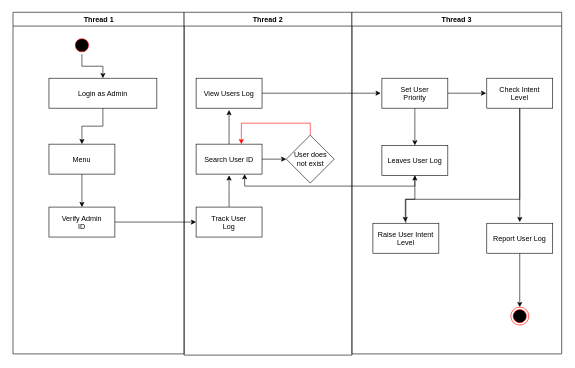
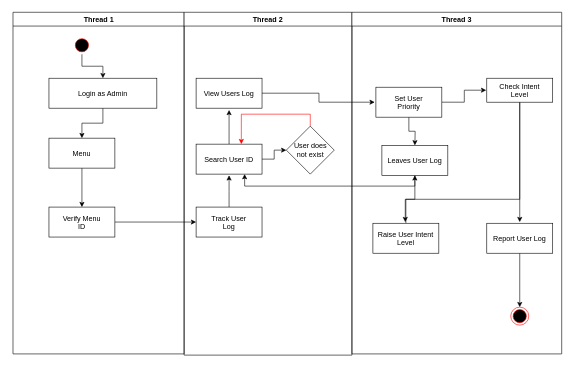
  <mxCell id="0" />
  <mxCell id="1" parent="0" />
  <mxCell id="2" style="edgeStyle=orthogonalEdgeStyle;rounded=0;orthogonalLoop=1;jettySize=auto;html=1;entryX=0.736;entryY=1;entryDx=0;entryDy=0;entryPerimeter=0;" parent="1" source="32" target="17" edge="1"><mxGeometry relative="1" as="geometry"><Array as="points"><mxPoint x="691" y="310" /><mxPoint x="407" y="310" /></Array></mxGeometry></mxCell>
  <mxCell id="3" value="" style="edgeStyle=orthogonalEdgeStyle;rounded=0;orthogonalLoop=1;jettySize=auto;html=1;entryX=-0.018;entryY=0.5;entryDx=0;entryDy=0;entryPerimeter=0;" parent="1" source="14" target="28" edge="1"><mxGeometry relative="1" as="geometry"><mxPoint x="646" y="155" as="targetPoint" /></mxGeometry></mxCell>
  <mxCell id="4" style="edgeStyle=orthogonalEdgeStyle;rounded=0;orthogonalLoop=1;jettySize=auto;html=1;" parent="1" source="12" target="19" edge="1"><mxGeometry relative="1" as="geometry" /></mxCell>
  <mxCell id="5" value="Thread 1" style="swimlane;whiteSpace=wrap" parent="1" vertex="1"><mxGeometry x="20.5" y="20" width="285.5" height="570" as="geometry" /></mxCell>
  <mxCell id="6" value="" style="edgeStyle=orthogonalEdgeStyle;rounded=0;orthogonalLoop=1;jettySize=auto;html=1;" parent="5" source="7" target="9" edge="1"><mxGeometry relative="1" as="geometry" /></mxCell>
  <mxCell id="7" value="" style="ellipse;shape=startState;fillColor=#000000;strokeColor=#ff0000;" parent="5" vertex="1"><mxGeometry x="100" y="40" width="30" height="30" as="geometry" /></mxCell>
  <mxCell id="8" value="" style="edgeStyle=orthogonalEdgeStyle;rounded=0;orthogonalLoop=1;jettySize=auto;html=1;" parent="5" source="9" target="11" edge="1"><mxGeometry relative="1" as="geometry" /></mxCell>
  <mxCell id="9" value="Login as Admin" style="" parent="5" vertex="1"><mxGeometry x="60" y="110" width="180" height="50" as="geometry" /></mxCell>
  <mxCell id="10" value="" style="edgeStyle=orthogonalEdgeStyle;rounded=0;orthogonalLoop=1;jettySize=auto;html=1;" parent="5" source="11" target="12" edge="1"><mxGeometry relative="1" as="geometry" /></mxCell>
- <mxCell id="11" value="Menu" style="" parent="5" vertex="1"><mxGeometry x="60" y="220" width="110" height="50" as="geometry" /></mxCell>
- <mxCell id="12" value="Verify Admin &#10;ID" style="" parent="5" vertex="1"><mxGeometry x="60" y="325" width="110" height="50" as="geometry" /></mxCell>
+ <mxCell id="11" value="Menu" style="" parent="5" vertex="1"><mxGeometry x="60" y="210" width="110" height="50" as="geometry" /></mxCell>
+ <mxCell id="12" value="Verify Menu &#10;ID" style="" parent="5" vertex="1"><mxGeometry x="60" y="325" width="110" height="50" as="geometry" /></mxCell>
  <mxCell id="13" value="Thread 2" style="swimlane;whiteSpace=wrap" parent="1" vertex="1"><mxGeometry x="306" y="20" width="280" height="572" as="geometry" /></mxCell>
  <mxCell id="14" value="View Users Log" style="" parent="13" vertex="1"><mxGeometry x="20" y="110" width="110" height="50" as="geometry" /></mxCell>
  <mxCell id="15" value="" style="edgeStyle=orthogonalEdgeStyle;rounded=0;orthogonalLoop=1;jettySize=auto;html=1;" parent="13" source="17" target="21" edge="1"><mxGeometry relative="1" as="geometry" /></mxCell>
  <mxCell id="16" style="edgeStyle=orthogonalEdgeStyle;rounded=0;orthogonalLoop=1;jettySize=auto;html=1;entryX=0.5;entryY=1.06;entryDx=0;entryDy=0;entryPerimeter=0;" parent="13" source="17" target="14" edge="1"><mxGeometry relative="1" as="geometry" /></mxCell>
  <mxCell id="17" value="Search User ID" style="" parent="13" vertex="1"><mxGeometry x="20" y="220" width="110" height="50" as="geometry" /></mxCell>
  <mxCell id="18" value="" style="edgeStyle=orthogonalEdgeStyle;rounded=0;orthogonalLoop=1;jettySize=auto;html=1;" parent="13" source="19" edge="1"><mxGeometry relative="1" as="geometry"><mxPoint x="75" y="272" as="targetPoint" /></mxGeometry></mxCell>
  <mxCell id="19" value="Track User &#10;Log" style="" parent="13" vertex="1"><mxGeometry x="20" y="325" width="110" height="50" as="geometry" /></mxCell>
  <mxCell id="20" style="edgeStyle=orthogonalEdgeStyle;rounded=0;orthogonalLoop=1;jettySize=auto;html=1;exitX=0.5;exitY=0;exitDx=0;exitDy=0;entryX=0.686;entryY=0;entryDx=0;entryDy=0;entryPerimeter=0;strokeColor=#FF0000;" parent="13" source="21" target="17" edge="1"><mxGeometry relative="1" as="geometry" /></mxCell>
- <mxCell id="21" value="&lt;div&gt;User does&lt;/div&gt;&lt;div&gt;not exist&lt;br&gt;&lt;/div&gt;" style="rhombus;whiteSpace=wrap;html=1;fillColor=rgb(255, 255, 255);" parent="13" vertex="1"><mxGeometry x="170.5" y="205" width="80" height="80" as="geometry" /></mxCell>
+ <mxCell id="21" value="&lt;div&gt;User does&lt;/div&gt;&lt;div&gt;not exist&lt;br&gt;&lt;/div&gt;" style="rhombus;whiteSpace=wrap;html=1;fillColor=rgb(255, 255, 255);" parent="13" vertex="1"><mxGeometry x="170.5" y="190" width="80" height="80" as="geometry" /></mxCell>
  <mxCell id="22" value="Thread 3" style="swimlane;whiteSpace=wrap" parent="1" vertex="1"><mxGeometry x="586" y="20" width="350" height="570" as="geometry" /></mxCell>
  <mxCell id="23" value="" style="ellipse;shape=endState;fillColor=#000000;strokeColor=#ff0000" parent="22" vertex="1"><mxGeometry x="265" y="492" width="30" height="30" as="geometry" /></mxCell>
  <mxCell id="24" value="YES" style="edgeStyle=orthogonalEdgeStyle;rounded=0;orthogonalLoop=1;jettySize=auto;html=1;exitX=0.5;exitY=1;exitDx=0;exitDy=0;entryX=1;entryY=0.5;entryDx=0;entryDy=0;" parent="22" edge="1"><mxGeometry relative="1" as="geometry"><mxPoint x="320" y="350" as="targetPoint" /></mxGeometry></mxCell>
  <mxCell id="25" value="NO" style="edgeStyle=orthogonalEdgeStyle;rounded=0;orthogonalLoop=1;jettySize=auto;html=1;exitX=0.5;exitY=0;exitDx=0;exitDy=0;entryX=0;entryY=0.14;entryDx=0;entryDy=0;entryPerimeter=0;" parent="22" edge="1"><mxGeometry relative="1" as="geometry"><mxPoint x="60" y="332" as="targetPoint" /><Array as="points"><mxPoint x="280" y="153" /><mxPoint x="20" y="153" /><mxPoint x="20" y="332" /></Array></mxGeometry></mxCell>
  <mxCell id="26" style="edgeStyle=orthogonalEdgeStyle;rounded=0;orthogonalLoop=1;jettySize=auto;html=1;entryX=-0.009;entryY=0.5;entryDx=0;entryDy=0;entryPerimeter=0;" parent="22" source="28" target="31" edge="1"><mxGeometry relative="1" as="geometry" /></mxCell>
  <mxCell id="27" value="" style="edgeStyle=orthogonalEdgeStyle;rounded=0;orthogonalLoop=1;jettySize=auto;html=1;" parent="22" source="28" edge="1"><mxGeometry relative="1" as="geometry"><mxPoint x="105" y="222" as="targetPoint" /></mxGeometry></mxCell>
- <mxCell id="28" value="Set User &#10;Priority" style="fillColor=rgb(255, 255, 255);" parent="22" vertex="1"><mxGeometry x="50" y="110" width="110" height="50" as="geometry" /></mxCell>
+ <mxCell id="28" value="Set User &#10;Priority" style="fillColor=rgb(255, 255, 255);" parent="22" vertex="1"><mxGeometry x="40" y="125" width="110" height="50" as="geometry" /></mxCell>
  <mxCell id="29" value="" style="edgeStyle=orthogonalEdgeStyle;rounded=0;orthogonalLoop=1;jettySize=auto;html=1;entryX=0.5;entryY=-0.04;entryDx=0;entryDy=0;entryPerimeter=0;" parent="22" source="31" target="34" edge="1"><mxGeometry relative="1" as="geometry" /></mxCell>
  <mxCell id="30" style="edgeStyle=orthogonalEdgeStyle;rounded=0;orthogonalLoop=1;jettySize=auto;html=1;entryX=0.491;entryY=-0.04;entryDx=0;entryDy=0;entryPerimeter=0;" parent="22" source="31" target="36" edge="1"><mxGeometry relative="1" as="geometry"><Array as="points"><mxPoint x="280" y="312" /><mxPoint x="89" y="312" /></Array></mxGeometry></mxCell>
- <mxCell id="31" value="Check Intent &#10;Level" style="fillColor=rgb(255, 255, 255);" parent="22" vertex="1"><mxGeometry x="225" y="110" width="110" height="50" as="geometry" /></mxCell>
+ <mxCell id="31" value="Check Intent &#10;Level" style="fillColor=rgb(255, 255, 255);" parent="22" vertex="1"><mxGeometry x="225" y="110" width="110" height="40" as="geometry" /></mxCell>
  <mxCell id="32" value="Leaves User Log" style="fillColor=rgb(255, 255, 255);" parent="22" vertex="1"><mxGeometry x="50" y="222" width="110" height="50" as="geometry" /></mxCell>
  <mxCell id="33" style="edgeStyle=orthogonalEdgeStyle;rounded=0;orthogonalLoop=1;jettySize=auto;html=1;entryX=0.5;entryY=0;entryDx=0;entryDy=0;" parent="22" source="34" target="23" edge="1"><mxGeometry relative="1" as="geometry" /></mxCell>
  <mxCell id="34" value="Report User Log" style="fillColor=rgb(255, 255, 255);" parent="22" vertex="1"><mxGeometry x="225" y="352" width="110" height="50" as="geometry" /></mxCell>
  <mxCell id="35" style="edgeStyle=orthogonalEdgeStyle;rounded=0;orthogonalLoop=1;jettySize=auto;html=1;" parent="22" source="36" target="32" edge="1"><mxGeometry relative="1" as="geometry" /></mxCell>
  <mxCell id="36" value="Raise User Intent&#10;Level" style="fillColor=rgb(255, 255, 255);" parent="22" vertex="1"><mxGeometry x="35" y="352" width="110" height="50" as="geometry" /></mxCell>
